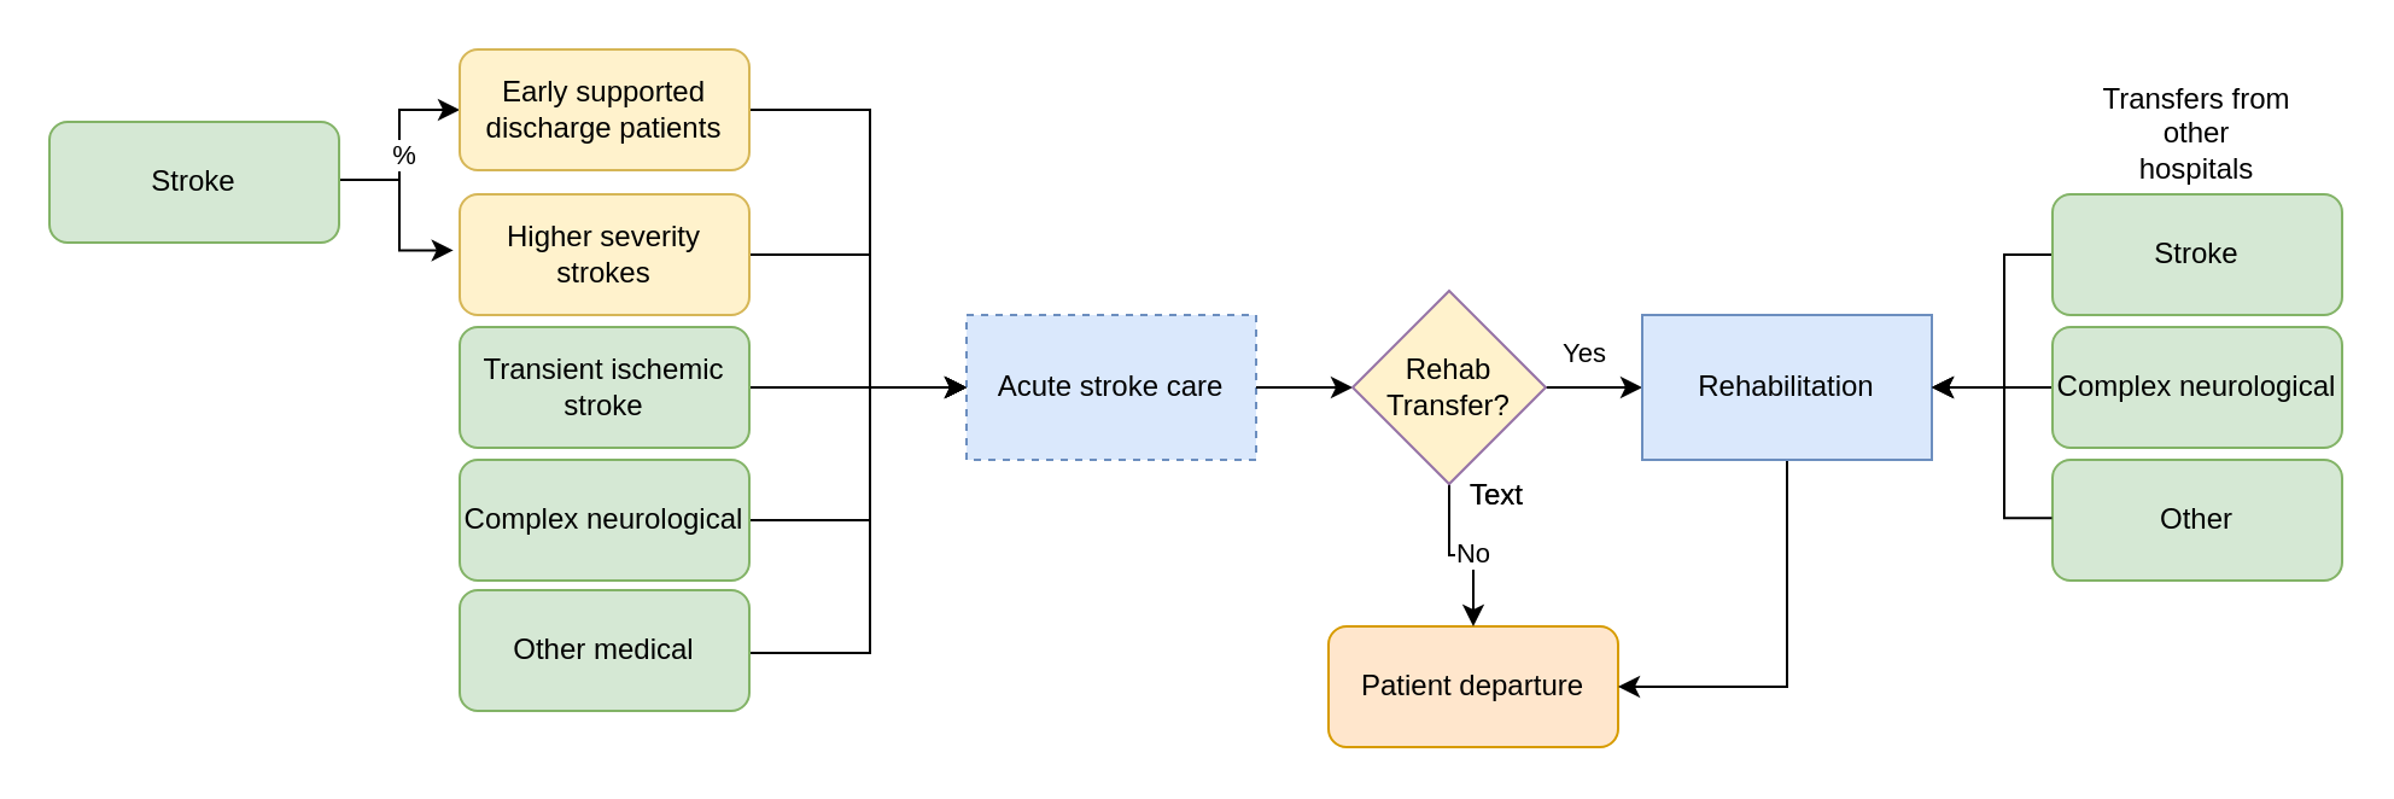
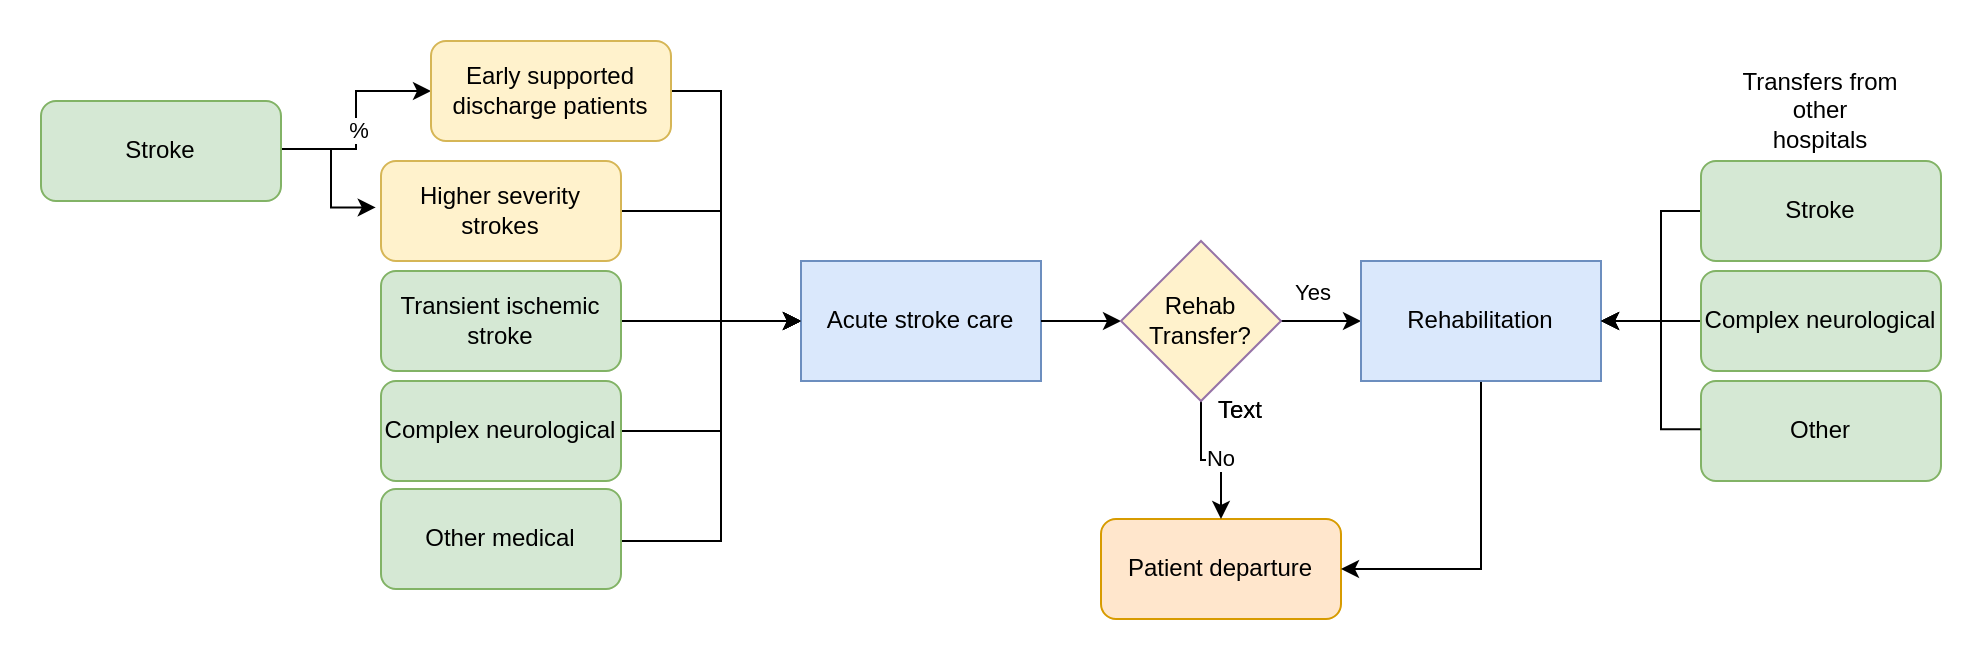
  <mxCell id="0" />
  <mxCell id="1" parent="0" />
  <mxCell id="2" style="edgeStyle=orthogonalEdgeStyle;rounded=0;orthogonalLoop=1;jettySize=auto;html=1;exitX=1;exitY=0.479;exitDx=0;exitDy=0;exitPerimeter=0;" edge="1" parent="1" source="4" target="27"><mxGeometry relative="1" as="geometry"><mxPoint x="130" y="130" as="sourcePoint" /></mxGeometry></mxCell>
  <mxCell id="3" value="%" style="edgeLabel;html=1;align=center;verticalAlign=middle;resizable=0;points=[];" vertex="1" connectable="0" parent="2"><mxGeometry x="-0.093" y="-1" relative="1" as="geometry"><mxPoint as="offset" /></mxGeometry></mxCell>
  <mxCell id="4" value="Stroke" style="rounded=1;whiteSpace=wrap;html=1;fillColor=#d5e8d4;strokeColor=#82b366;" vertex="1" parent="1"><mxGeometry x="20" y="50" width="120" height="50" as="geometry" /></mxCell>
  <mxCell id="5" style="edgeStyle=orthogonalEdgeStyle;rounded=0;orthogonalLoop=1;jettySize=auto;html=1;exitX=1;exitY=0.5;exitDx=0;exitDy=0;entryX=0;entryY=0.5;entryDx=0;entryDy=0;endArrow=open;" edge="1" parent="1" source="6" target="11"><mxGeometry relative="1" as="geometry"><mxPoint x="410" y="195" as="targetPoint" /><Array as="points"><mxPoint x="310" y="160" /></Array></mxGeometry></mxCell>
  <mxCell id="6" value="Transient ischemic stroke" style="rounded=1;whiteSpace=wrap;html=1;fillColor=#d5e8d4;strokeColor=#82b366;" vertex="1" parent="1"><mxGeometry x="190" y="135" width="120" height="50" as="geometry" /></mxCell>
  <mxCell id="7" style="edgeStyle=orthogonalEdgeStyle;rounded=0;orthogonalLoop=1;jettySize=auto;html=1;exitX=1;exitY=0.5;exitDx=0;exitDy=0;entryX=0;entryY=0.5;entryDx=0;entryDy=0;" edge="1" parent="1" source="8" target="11"><mxGeometry relative="1" as="geometry"><mxPoint x="410" y="195" as="targetPoint" /><Array as="points"><mxPoint x="360" y="215" /><mxPoint x="360" y="160" /></Array></mxGeometry></mxCell>
  <mxCell id="8" value="Complex neurological" style="rounded=1;whiteSpace=wrap;html=1;fillColor=#d5e8d4;strokeColor=#82b366;" vertex="1" parent="1"><mxGeometry x="190" y="190" width="120" height="50" as="geometry" /></mxCell>
  <mxCell id="9" style="edgeStyle=orthogonalEdgeStyle;rounded=0;orthogonalLoop=1;jettySize=auto;html=1;exitX=1;exitY=0.5;exitDx=0;exitDy=0;entryX=0;entryY=0.5;entryDx=0;entryDy=0;" edge="1" parent="1" source="10" target="11"><mxGeometry relative="1" as="geometry"><mxPoint x="410" y="195" as="targetPoint" /><Array as="points"><mxPoint x="310" y="270" /><mxPoint x="360" y="270" /><mxPoint x="360" y="160" /></Array></mxGeometry></mxCell>
  <mxCell id="10" value="Other medical" style="rounded=1;whiteSpace=wrap;html=1;fillColor=#d5e8d4;strokeColor=#82b366;" vertex="1" parent="1"><mxGeometry x="190" y="244" width="120" height="50" as="geometry" /></mxCell>
- <mxCell id="11" value="Acute stroke care" style="rounded=0;whiteSpace=wrap;html=1;fillColor=#dae8fc;strokeColor=#6c8ebf;dashed=1;" vertex="1" parent="1"><mxGeometry x="400" y="130" width="120" height="60" as="geometry" /></mxCell>
+ <mxCell id="11" value="Acute stroke care" style="rounded=0;whiteSpace=wrap;html=1;fillColor=#dae8fc;strokeColor=#6c8ebf;" vertex="1" parent="1"><mxGeometry x="400" y="130" width="120" height="60" as="geometry" /></mxCell>
  <mxCell id="12" style="edgeStyle=orthogonalEdgeStyle;rounded=0;orthogonalLoop=1;jettySize=auto;html=1;exitX=1;exitY=0.5;exitDx=0;exitDy=0;entryX=0;entryY=0.5;entryDx=0;entryDy=0;" edge="1" parent="1" source="11" target="18"><mxGeometry relative="1" as="geometry"><mxPoint x="550" y="290" as="targetPoint" /></mxGeometry></mxCell>
  <mxCell id="13" value="&lt;div&gt;Patient departure&lt;br&gt;&lt;/div&gt;" style="rounded=1;whiteSpace=wrap;html=1;fillColor=#ffe6cc;strokeColor=#d79b00;" vertex="1" parent="1"><mxGeometry x="550" y="259" width="120" height="50" as="geometry" /></mxCell>
  <mxCell id="14" style="edgeStyle=orthogonalEdgeStyle;rounded=0;orthogonalLoop=1;jettySize=auto;html=1;exitX=1;exitY=0.5;exitDx=0;exitDy=0;entryX=0;entryY=0.5;entryDx=0;entryDy=0;" edge="1" parent="1" source="18" target="20"><mxGeometry relative="1" as="geometry"><mxPoint x="670" y="385.13" as="targetPoint" /></mxGeometry></mxCell>
  <mxCell id="15" value="Yes" style="edgeLabel;html=1;align=center;verticalAlign=middle;resizable=0;points=[];" vertex="1" connectable="0" parent="14"><mxGeometry x="-0.232" y="1" relative="1" as="geometry"><mxPoint y="-14" as="offset" /></mxGeometry></mxCell>
  <mxCell id="16" style="edgeStyle=orthogonalEdgeStyle;rounded=0;orthogonalLoop=1;jettySize=auto;html=1;exitX=0.5;exitY=1;exitDx=0;exitDy=0;entryX=0.5;entryY=0;entryDx=0;entryDy=0;" edge="1" parent="1" source="18" target="13"><mxGeometry relative="1" as="geometry" /></mxCell>
  <mxCell id="17" value="No" style="edgeLabel;html=1;align=center;verticalAlign=middle;resizable=0;points=[];" vertex="1" connectable="0" parent="16"><mxGeometry x="-0.121" y="1" relative="1" as="geometry"><mxPoint x="9" as="offset" /></mxGeometry></mxCell>
  <mxCell id="18" value="&lt;div&gt;Rehab&lt;br&gt;&lt;/div&gt;&lt;div&gt;Transfer?&lt;/div&gt;" style="rhombus;whiteSpace=wrap;html=1;fillColor=#fff2cc;strokeColor=#9673a6;" vertex="1" parent="1"><mxGeometry x="560" y="120" width="80" height="80" as="geometry" /></mxCell>
  <mxCell id="19" style="edgeStyle=orthogonalEdgeStyle;rounded=0;orthogonalLoop=1;jettySize=auto;html=1;exitX=0.5;exitY=1;exitDx=0;exitDy=0;entryX=1;entryY=0.5;entryDx=0;entryDy=0;" edge="1" parent="1" source="20" target="13"><mxGeometry relative="1" as="geometry" /></mxCell>
  <mxCell id="20" value="Rehabilitation" style="rounded=0;whiteSpace=wrap;html=1;fillColor=#dae8fc;strokeColor=#6c8ebf;" vertex="1" parent="1"><mxGeometry x="680" y="130" width="120" height="60" as="geometry" /></mxCell>
  <mxCell id="21" style="edgeStyle=orthogonalEdgeStyle;rounded=0;orthogonalLoop=1;jettySize=auto;html=1;exitX=0;exitY=0.5;exitDx=0;exitDy=0;" edge="1" parent="1" source="22"><mxGeometry relative="1" as="geometry"><mxPoint x="800" y="160" as="targetPoint" /><Array as="points"><mxPoint x="850" y="105" /><mxPoint x="830" y="105" /><mxPoint x="830" y="160" /></Array></mxGeometry></mxCell>
  <mxCell id="22" value="Stroke" style="rounded=1;whiteSpace=wrap;html=1;fillColor=#d5e8d4;strokeColor=#82b366;" vertex="1" parent="1"><mxGeometry x="850" y="80" width="120" height="50" as="geometry" /></mxCell>
  <mxCell id="23" style="edgeStyle=orthogonalEdgeStyle;rounded=0;orthogonalLoop=1;jettySize=auto;html=1;" edge="1" parent="1" source="24"><mxGeometry relative="1" as="geometry"><mxPoint x="800" y="160" as="targetPoint" /></mxGeometry></mxCell>
  <mxCell id="24" value="Complex neurological" style="rounded=1;whiteSpace=wrap;html=1;fillColor=#d5e8d4;strokeColor=#82b366;" vertex="1" parent="1"><mxGeometry x="850" y="135" width="120" height="50" as="geometry" /></mxCell>
  <mxCell id="25" value="Other" style="rounded=1;whiteSpace=wrap;html=1;fillColor=#d5e8d4;strokeColor=#82b366;" vertex="1" parent="1"><mxGeometry x="850" y="190" width="120" height="50" as="geometry" /></mxCell>
  <mxCell id="26" value="" style="edgeStyle=orthogonalEdgeStyle;rounded=0;orthogonalLoop=1;jettySize=auto;html=1;entryX=0;entryY=0.5;entryDx=0;entryDy=0;" edge="1" parent="1" source="27" target="11"><mxGeometry relative="1" as="geometry"><mxPoint x="390" y="45" as="targetPoint" /><Array as="points"><mxPoint x="360" y="45" /><mxPoint x="360" y="160" /></Array></mxGeometry></mxCell>
- <mxCell id="27" value="Early supported discharge patients" style="rounded=1;whiteSpace=wrap;html=1;fillColor=#fff2cc;strokeColor=#d6b656;" vertex="1" parent="1"><mxGeometry x="190" y="20" width="120" height="50" as="geometry" /></mxCell>
+ <mxCell id="27" value="Early supported discharge patients" style="rounded=1;whiteSpace=wrap;html=1;fillColor=#fff2cc;strokeColor=#d6b656;" vertex="1" parent="1"><mxGeometry x="215" y="20" width="120" height="50" as="geometry" /></mxCell>
  <mxCell id="28" style="edgeStyle=orthogonalEdgeStyle;rounded=0;orthogonalLoop=1;jettySize=auto;html=1;exitX=1;exitY=0.5;exitDx=0;exitDy=0;entryX=0;entryY=0.5;entryDx=0;entryDy=0;" edge="1" parent="1" source="29" target="11"><mxGeometry relative="1" as="geometry"><Array as="points"><mxPoint x="360" y="105" /><mxPoint x="360" y="160" /></Array></mxGeometry></mxCell>
  <mxCell id="29" value="Higher severity strokes" style="rounded=1;whiteSpace=wrap;html=1;fillColor=#fff2cc;strokeColor=#d6b656;" vertex="1" parent="1"><mxGeometry x="190" y="80" width="120" height="50" as="geometry" /></mxCell>
  <mxCell id="30" style="edgeStyle=orthogonalEdgeStyle;rounded=0;orthogonalLoop=1;jettySize=auto;html=1;exitX=1.006;exitY=0.48;exitDx=0;exitDy=0;entryX=-0.022;entryY=0.464;entryDx=0;entryDy=0;entryPerimeter=0;exitPerimeter=0;" edge="1" parent="1" source="4" target="29"><mxGeometry relative="1" as="geometry" /></mxCell>
  <mxCell id="31" style="edgeStyle=orthogonalEdgeStyle;rounded=0;orthogonalLoop=1;jettySize=auto;html=1;exitX=-0.002;exitY=0.482;exitDx=0;exitDy=0;entryX=0.986;entryY=0.5;entryDx=0;entryDy=0;entryPerimeter=0;exitPerimeter=0;" edge="1" parent="1" source="25"><mxGeometry relative="1" as="geometry"><mxPoint x="851.68" y="215" as="sourcePoint" /><mxPoint x="800" y="160" as="targetPoint" /><Array as="points"><mxPoint x="830" y="214" /><mxPoint x="830" y="160" /></Array></mxGeometry></mxCell>
  <mxCell id="32" value="Text" style="text;html=1;align=center;verticalAlign=middle;whiteSpace=wrap;rounded=0;" vertex="1" parent="1"><mxGeometry x="590" y="190" width="60" height="30" as="geometry" /></mxCell>
  <mxCell id="33" value="Transfers from other hospitals" style="text;html=1;align=center;verticalAlign=middle;whiteSpace=wrap;rounded=0;" vertex="1" parent="1"><mxGeometry x="870" y="40" width="80" height="30" as="geometry" /></mxCell>
  <mxCell id="34" value="Text" style="text;html=1;align=center;verticalAlign=middle;whiteSpace=wrap;rounded=0;" vertex="1" parent="1"><mxGeometry x="590" y="190" width="60" height="30" as="geometry" /></mxCell>
